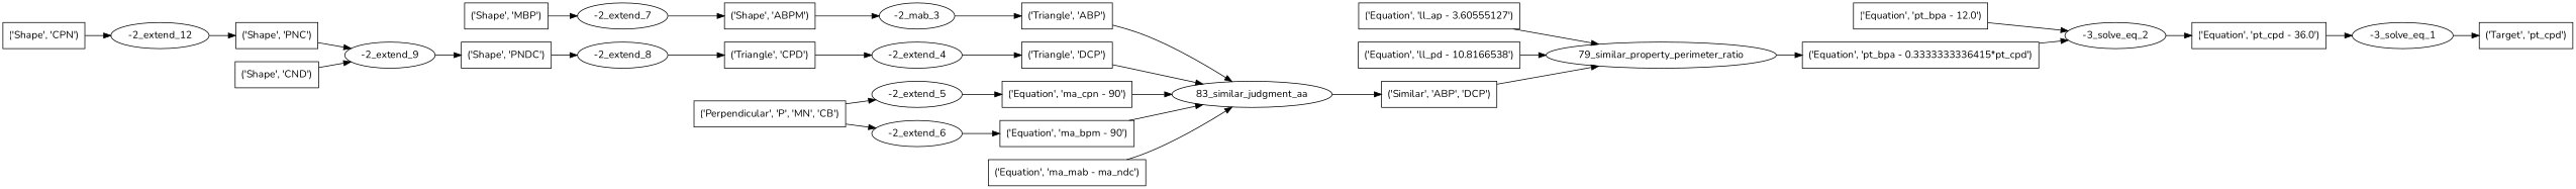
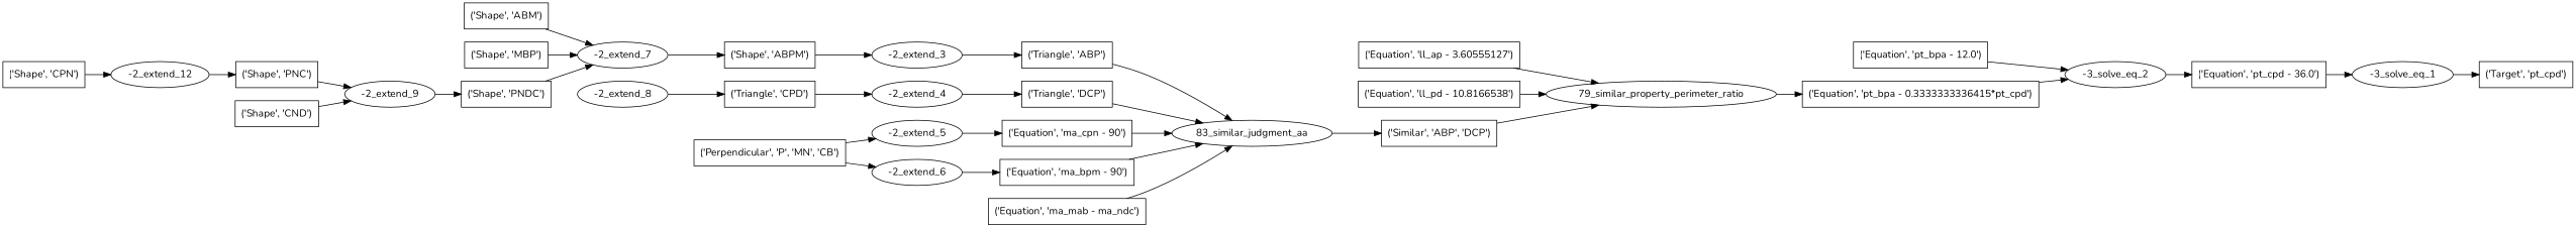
  digraph {
    fontname=Nunito
    rankdir=LR
    node [fontname=Nunito shape=box]
    edge [fontname=Nunito]
    n1 [label="('Target', 'pt_cpd')"]
    n2 [label="-3_solve_eq_1" shape=""]
    n3 [label="('Equation', 'pt_cpd - 36.0')"]
    n4 [label="-3_solve_eq_2" shape=""]
    n5 [label="('Equation', 'pt_bpa - 12.0')"]
    n6 [label="('Equation', 'pt_bpa - 0.3333333336415*pt_cpd')"]
    n7 [label="79_similar_property_perimeter_ratio" shape=""]
    n8 [label="('Equation', 'll_ap - 3.60555127')"]
    n9 [label="('Equation', 'll_pd - 10.8166538')"]
    n10 [label="('Similar', 'ABP', 'DCP')"]
    n11 [label="83_similar_judgment_aa" shape=""]
    n12 [label="('Triangle', 'ABP')"]
    n13 [label="('Triangle', 'DCP')"]
    n14 [label="('Equation', 'ma_cpn - 90')"]
    n15 [label="('Equation', 'ma_bpm - 90')"]
    n16 [label="('Equation', 'ma_mab - ma_ndc')"]
-   n17 [label="-2_mab_3" shape=""]
+   n17 [label="-2_extend_3" shape=""]
    n18 [label="('Shape', 'ABPM')"]
    n19 [label="-2_extend_4" shape=""]
    n20 [label="('Triangle', 'CPD')"]
    n21 [label="-2_extend_5" shape=""]
    n22 [label="('Perpendicular', 'P', 'MN', 'CB')"]
    n23 [label="-2_extend_6" shape=""]
    n24 [label="-2_extend_7" shape=""]
+   n25 [label="('Shape', 'ABM')"]
    n26 [label="('Shape', 'MBP')"]
    n27 [label="-2_extend_8" shape=""]
    n28 [label="('Shape', 'PNDC')"]
    n29 [label="-2_extend_9" shape=""]
    n30 [label="('Shape', 'PNC')"]
    n31 [label="('Shape', 'CND')"]
    n32 [label="-2_extend_12" shape=""]
    n33 [label="('Shape', 'CPN')"]
    n2 -> n1
    n3 -> n2
    n4 -> n3
    n5 -> n4
    n6 -> n4
    n7 -> n6
    n8 -> n7
    n9 -> n7
    n10 -> n7
    n11 -> n10
    n12 -> n11
    n13 -> n11
    n14 -> n11
    n15 -> n11
    n16 -> n11
    n17 -> n12
    n18 -> n17
    n19 -> n13
    n20 -> n19
    n21 -> n14
    n22 -> n21
    n22 -> n23
    n23 -> n15
    n24 -> n18
+   n25 -> n24
    n26 -> n24
    n27 -> n20
-   n28 -> n27
+   n28 -> n24
    n29 -> n28
    n30 -> n29
    n31 -> n29
    n32 -> n30
    n33 -> n32
  }
